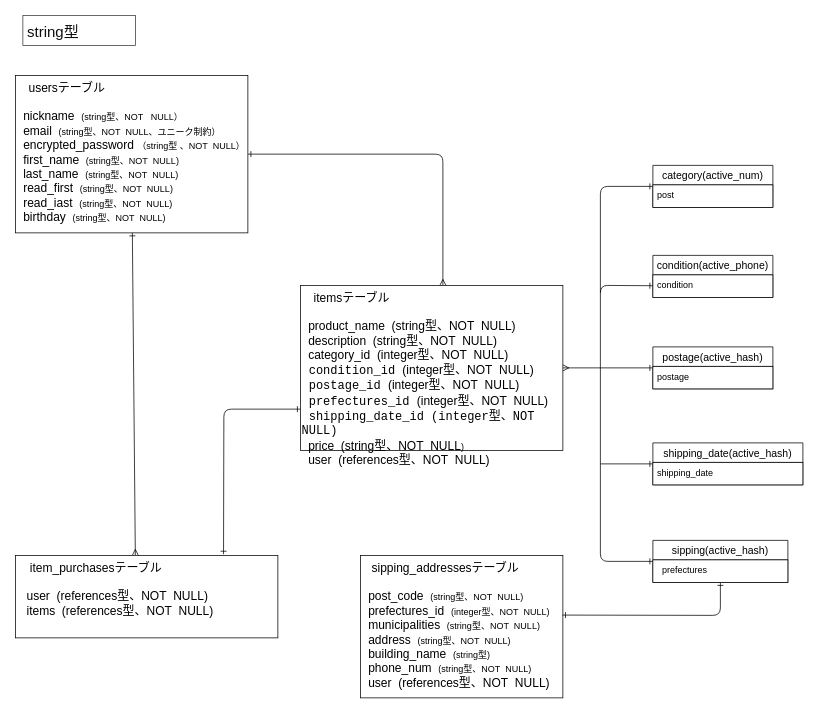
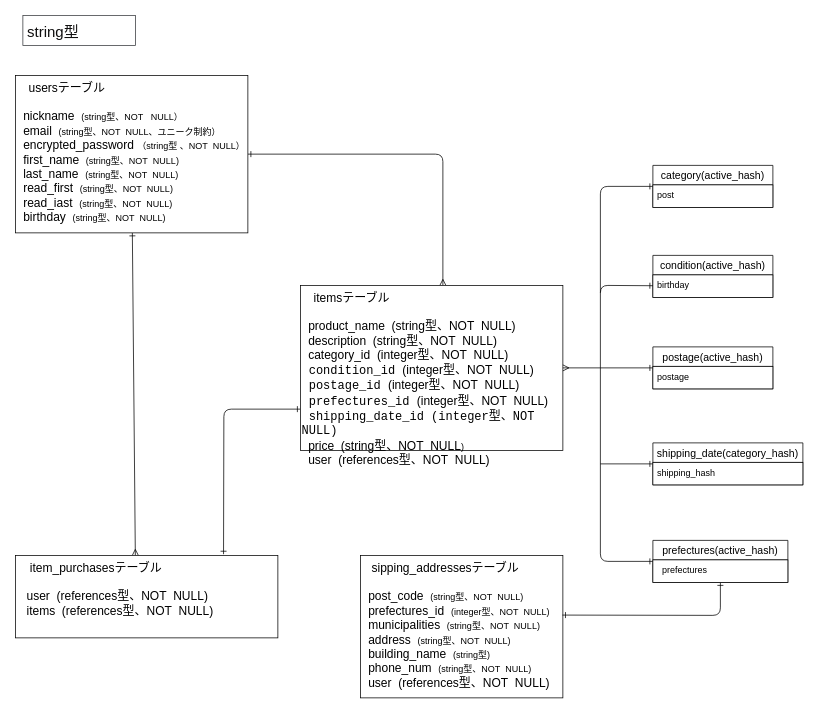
  <mxCell id="0" />
  <mxCell id="1" parent="0" />
  <mxCell id="2" value="string型" style="text;spacingLeft=4;spacingRight=4;overflow=hidden;rotatable=0;points=[[0,0.5],[1,0.5]];portConstraint=eastwest;fontSize=20;verticalAlign=middle;fillColor=none;strokeColor=#36393d;fontColor=#100f0f;labelBackgroundColor=none;" parent="1" vertex="1"><mxGeometry x="30" y="20" width="150" height="40" as="geometry" /></mxCell>
  <mxCell id="3" style="edgeStyle=none;html=1;fontSize=16;startArrow=ERone;startFill=0;endArrow=ERmany;endFill=0;labelBackgroundColor=none;" parent="1" source="5" edge="1"><mxGeometry relative="1" as="geometry"><mxPoint x="590" y="380" as="targetPoint" /><Array as="points"><mxPoint x="590" y="205" /></Array></mxGeometry></mxCell>
  <mxCell id="4" style="edgeStyle=none;html=1;fontSize=16;startArrow=ERone;startFill=0;endArrow=ERmany;endFill=0;entryX=0.457;entryY=0;entryDx=0;entryDy=0;entryPerimeter=0;labelBackgroundColor=none;" parent="1" source="5" target="8" edge="1"><mxGeometry relative="1" as="geometry"><mxPoint x="170" y="750" as="targetPoint" /></mxGeometry></mxCell>
  <mxCell id="5" value="　usersテーブル&lt;br&gt;&lt;br&gt;&amp;nbsp; nickname&amp;nbsp; &lt;font style=&quot;font-size: 12px;&quot;&gt;(string型、NOT&amp;nbsp; &amp;nbsp;NULL）&lt;/font&gt;&lt;br&gt;&amp;nbsp; email&amp;nbsp;&amp;nbsp;&lt;span style=&quot;font-size: 12px;&quot;&gt;(string型、NOT&amp;nbsp; NULL、ユニーク制約）&lt;/span&gt;&lt;br&gt;&amp;nbsp; encrypted_password&amp;nbsp;&lt;font style=&quot;font-size: 12px;&quot;&gt;（string型 、NOT&amp;nbsp; NULL）&lt;/font&gt;&lt;br&gt;&amp;nbsp; first_name&amp;nbsp; &lt;font style=&quot;font-size: 12px;&quot;&gt;(string型、NOT&amp;nbsp; NULL)&lt;/font&gt;&lt;br&gt;&amp;nbsp; last_name&amp;nbsp; &lt;font style=&quot;font-size: 12px;&quot;&gt;(string型、NOT&amp;nbsp; NULL)&lt;br&gt;&lt;/font&gt;&amp;nbsp; read_first&amp;nbsp;&amp;nbsp;&lt;font style=&quot;font-size: 12px;&quot;&gt;(string型、NOT&amp;nbsp; NULL)&lt;br&gt;&lt;/font&gt;&amp;nbsp; read_iast&amp;nbsp;&amp;nbsp;&lt;font style=&quot;font-size: 12px;&quot;&gt;(string型、NOT&amp;nbsp; NULL)&lt;/font&gt;&lt;br&gt;&amp;nbsp; birthday&amp;nbsp; &lt;font style=&quot;font-size: 12px;&quot;&gt;(string型、NOT&amp;nbsp; NULL)&lt;/font&gt;" style="rounded=0;whiteSpace=wrap;html=1;fontSize=16;align=left;verticalAlign=top;direction=west;labelBackgroundColor=none;fillColor=default;" parent="1" vertex="1"><mxGeometry x="20" y="100" width="310" height="210" as="geometry" /></mxCell>
  <mxCell id="6" style="edgeStyle=none;html=1;exitX=0;exitY=0.75;exitDx=0;exitDy=0;entryX=0.793;entryY=-0.014;entryDx=0;entryDy=0;entryPerimeter=0;fontSize=16;startArrow=ERone;startFill=0;endArrow=ERone;endFill=0;labelBackgroundColor=none;" parent="1" source="7" target="8" edge="1"><mxGeometry relative="1" as="geometry"><Array as="points"><mxPoint x="298" y="545" /></Array></mxGeometry></mxCell>
  <mxCell id="7" value="　itemsテーブル&lt;br&gt;&lt;br&gt;&amp;nbsp;&lt;font style=&quot;font-size: 16px;&quot;&gt; product_name&amp;nbsp; &lt;font style=&quot;font-size: 16px;&quot;&gt;(string型、NOT&amp;nbsp; NULL)&lt;/font&gt;&lt;br&gt;&amp;nbsp; description&amp;nbsp; &lt;font style=&quot;font-size: 16px;&quot;&gt;(string型、NOT&amp;nbsp; NULL)&lt;/font&gt;&lt;br&gt;&amp;nbsp; &lt;font style=&quot;font-size: 16px;&quot;&gt;category_id&amp;nbsp; (integer型、NOT&amp;nbsp; NULL)&lt;br&gt;&lt;/font&gt;&lt;span style=&quot;font-family: Consolas, &amp;quot;Courier New&amp;quot;, monospace;&quot;&gt;&amp;nbsp;condition_id&amp;nbsp;&lt;/span&gt;(integer型、NOT&amp;nbsp; NULL)&lt;br&gt;&lt;span style=&quot;font-family: Consolas, &amp;quot;Courier New&amp;quot;, monospace;&quot;&gt;&amp;nbsp;&lt;/span&gt;&lt;span style=&quot;font-family: Consolas, &amp;quot;Courier New&amp;quot;, monospace;&quot;&gt;postage_id&amp;nbsp;&lt;/span&gt;(integer型、NOT&amp;nbsp; NULL)&lt;br&gt;&lt;span style=&quot;font-family: Consolas, &amp;quot;Courier New&amp;quot;, monospace;&quot;&gt;&amp;nbsp;prefectures&lt;/span&gt;&lt;span style=&quot;font-family: Consolas, &amp;quot;Courier New&amp;quot;, monospace;&quot;&gt;_id&amp;nbsp;&lt;/span&gt;(integer型、NOT&amp;nbsp; NULL)&lt;br&gt;&lt;/font&gt;&lt;div style=&quot;font-family: Consolas, &amp;quot;Courier New&amp;quot;, monospace; line-height: 19px;&quot;&gt;&lt;font style=&quot;font-size: 16px;&quot;&gt;&amp;nbsp;shipping_date_id (integer型、NOT NULL)&lt;/font&gt;&lt;/div&gt;&lt;font style=&quot;font-size: 16px;&quot;&gt;&amp;nbsp; price&amp;nbsp; &lt;font style=&quot;font-size: 16px;&quot;&gt;(string型、NOT&amp;nbsp; NULL&lt;/font&gt;&lt;/font&gt;&lt;font style=&quot;font-size: 12px;&quot;&gt;)&lt;/font&gt;&lt;br&gt;&amp;nbsp; user&amp;nbsp; (references型、NOT&amp;nbsp; NULL)" style="rounded=0;whiteSpace=wrap;html=1;fontSize=16;align=left;verticalAlign=top;labelBackgroundColor=none;" parent="1" vertex="1"><mxGeometry x="400" y="380" width="350" height="220" as="geometry" /></mxCell>
  <mxCell id="8" value="&amp;nbsp; &amp;nbsp; item_purchasesテーブル&lt;br&gt;&lt;br&gt;&amp;nbsp;&amp;nbsp;&amp;nbsp;user&amp;nbsp; (references型、NOT&amp;nbsp; NULL)&lt;br&gt;&amp;nbsp; &amp;nbsp;items&amp;nbsp; (references型、NOT&amp;nbsp; NULL)" style="rounded=0;whiteSpace=wrap;html=1;fontSize=16;align=left;verticalAlign=top;labelBackgroundColor=none;" parent="1" vertex="1"><mxGeometry x="20" y="740" width="350" height="110" as="geometry" /></mxCell>
  <mxCell id="9" value="&amp;nbsp; &amp;nbsp;sipping_addresses&lt;span style=&quot;background-color: initial;&quot;&gt;テーブル&lt;/span&gt;&lt;br&gt;&lt;br&gt;&amp;nbsp; post_code&amp;nbsp;&amp;nbsp;&lt;font style=&quot;font-size: 12px;&quot;&gt;(string型、NOT&amp;nbsp; NULL)&lt;/font&gt;&lt;br&gt;&amp;nbsp; prefectures_id&amp;nbsp;&amp;nbsp;&lt;font style=&quot;font-size: 12px;&quot;&gt;(integer型、NOT&amp;nbsp; NULL)&lt;/font&gt;&lt;br&gt;&amp;nbsp; municipalities&amp;nbsp;&amp;nbsp;&lt;font style=&quot;font-size: 12px;&quot;&gt;(string型、NOT&amp;nbsp; NULL)&lt;/font&gt;&lt;br&gt;&amp;nbsp; address&amp;nbsp;&amp;nbsp;&lt;font style=&quot;font-size: 12px;&quot;&gt;(string型、NOT&amp;nbsp; NULL)&lt;/font&gt;&lt;br&gt;&amp;nbsp; building_name&amp;nbsp;&amp;nbsp;&lt;font style=&quot;font-size: 12px;&quot;&gt;(string型)&lt;/font&gt;&lt;br&gt;&amp;nbsp; phone_num&amp;nbsp;&amp;nbsp;&lt;font style=&quot;font-size: 12px;&quot;&gt;(string型、NOT&amp;nbsp; NULL)&lt;br&gt;&lt;span style=&quot;font-size: 16px;&quot;&gt;&amp;nbsp; user&amp;nbsp; (references型、NOT&amp;nbsp; NULL)&lt;/span&gt;&lt;br&gt;&lt;/font&gt;" style="rounded=0;whiteSpace=wrap;html=1;fontSize=16;align=left;verticalAlign=top;labelBackgroundColor=none;" parent="1" vertex="1"><mxGeometry x="480" y="740" width="270" height="190" as="geometry" /></mxCell>
  <mxCell id="10" style="edgeStyle=none;html=1;entryX=0.998;entryY=0.419;entryDx=0;entryDy=0;fontSize=16;startArrow=ERone;startFill=0;endArrow=ERone;endFill=0;entryPerimeter=0;labelBackgroundColor=none;" parent="1" source="12" target="9" edge="1"><mxGeometry relative="1" as="geometry"><Array as="points"><mxPoint x="960" y="820" /></Array></mxGeometry></mxCell>
  <mxCell id="11" style="edgeStyle=none;html=1;fontSize=16;startArrow=ERone;startFill=0;endArrow=none;endFill=0;labelBackgroundColor=none;" parent="1" source="12" edge="1"><mxGeometry relative="1" as="geometry"><mxPoint x="800" y="490" as="targetPoint" /><Array as="points"><mxPoint x="800" y="748" /></Array></mxGeometry></mxCell>
- <mxCell id="12" value="sipping(active_hash)" style="swimlane;fontStyle=0;childLayout=stackLayout;horizontal=1;startSize=26;horizontalStack=0;resizeParent=1;resizeParentMax=0;resizeLast=0;collapsible=1;marginBottom=0;align=center;fontSize=14;labelBackgroundColor=none;" parent="1" vertex="1"><mxGeometry x="870" y="720" width="180" height="56" as="geometry" /></mxCell>
+ <mxCell id="12" value="prefectures(active_hash)" style="swimlane;fontStyle=0;childLayout=stackLayout;horizontal=1;startSize=26;horizontalStack=0;resizeParent=1;resizeParentMax=0;resizeLast=0;collapsible=1;marginBottom=0;align=center;fontSize=14;labelBackgroundColor=none;" parent="1" vertex="1"><mxGeometry x="870" y="720" width="180" height="56" as="geometry" /></mxCell>
  <mxCell id="13" value="  prefectures" style="text;strokeColor=default;fillColor=default;spacingLeft=4;spacingRight=4;overflow=hidden;rotatable=0;points=[[0,0.5],[1,0.5]];portConstraint=eastwest;fontSize=12;labelBackgroundColor=none;" parent="12" vertex="1"><mxGeometry y="26" width="180" height="30" as="geometry" /></mxCell>
  <mxCell id="14" style="edgeStyle=none;html=1;fontSize=16;startArrow=ERone;startFill=0;endArrow=ERmany;endFill=0;labelBackgroundColor=none;" parent="1" source="15" target="7" edge="1"><mxGeometry relative="1" as="geometry"><mxPoint x="760" y="480" as="targetPoint" /></mxGeometry></mxCell>
  <mxCell id="15" value="postage(active_hash)" style="swimlane;fontStyle=0;childLayout=stackLayout;horizontal=1;startSize=26;horizontalStack=0;resizeParent=1;resizeParentMax=0;resizeLast=0;collapsible=1;marginBottom=0;align=center;fontSize=14;labelBackgroundColor=none;" parent="1" vertex="1"><mxGeometry x="870" y="462" width="160" height="56" as="geometry" /></mxCell>
  <mxCell id="16" value="postage" style="text;strokeColor=default;fillColor=default;spacingLeft=4;spacingRight=4;overflow=hidden;rotatable=0;points=[[0,0.5],[1,0.5]];portConstraint=eastwest;fontSize=12;labelBackgroundColor=none;" parent="15" vertex="1"><mxGeometry y="26" width="160" height="30" as="geometry" /></mxCell>
- <mxCell id="17" value="condition(active_phone)" style="swimlane;fontStyle=0;childLayout=stackLayout;horizontal=1;startSize=26;horizontalStack=0;resizeParent=1;resizeParentMax=0;resizeLast=0;collapsible=1;marginBottom=0;align=center;fontSize=14;labelBackgroundColor=none;" parent="1" vertex="1"><mxGeometry x="870" y="340" width="160" height="56" as="geometry" /></mxCell>
- <mxCell id="18" value="condition" style="text;strokeColor=default;fillColor=default;spacingLeft=4;spacingRight=4;overflow=hidden;rotatable=0;points=[[0,0.5],[1,0.5]];portConstraint=eastwest;fontSize=12;labelBackgroundColor=none;" parent="17" vertex="1"><mxGeometry y="26" width="160" height="30" as="geometry" /></mxCell>
+ <mxCell id="17" value="condition(active_hash)" style="swimlane;fontStyle=0;childLayout=stackLayout;horizontal=1;startSize=26;horizontalStack=0;resizeParent=1;resizeParentMax=0;resizeLast=0;collapsible=1;marginBottom=0;align=center;fontSize=14;labelBackgroundColor=none;" parent="1" vertex="1"><mxGeometry x="870" y="340" width="160" height="56" as="geometry" /></mxCell>
+ <mxCell id="18" value="birthday" style="text;strokeColor=default;fillColor=default;spacingLeft=4;spacingRight=4;overflow=hidden;rotatable=0;points=[[0,0.5],[1,0.5]];portConstraint=eastwest;fontSize=12;labelBackgroundColor=none;" parent="17" vertex="1"><mxGeometry y="26" width="160" height="30" as="geometry" /></mxCell>
  <mxCell id="19" style="edgeStyle=none;html=1;fontSize=16;startArrow=ERone;startFill=0;endArrow=none;endFill=0;labelBackgroundColor=none;" parent="1" source="20" edge="1"><mxGeometry relative="1" as="geometry"><mxPoint x="800" y="390" as="targetPoint" /><Array as="points"><mxPoint x="800" y="248" /></Array></mxGeometry></mxCell>
- <mxCell id="20" value="category(active_num)" style="swimlane;fontStyle=0;childLayout=stackLayout;horizontal=1;startSize=26;horizontalStack=0;resizeParent=1;resizeParentMax=0;resizeLast=0;collapsible=1;marginBottom=0;align=center;fontSize=14;labelBackgroundColor=none;" parent="1" vertex="1"><mxGeometry x="870" y="220" width="160" height="56" as="geometry" /></mxCell>
+ <mxCell id="20" value="category(active_hash)" style="swimlane;fontStyle=0;childLayout=stackLayout;horizontal=1;startSize=26;horizontalStack=0;resizeParent=1;resizeParentMax=0;resizeLast=0;collapsible=1;marginBottom=0;align=center;fontSize=14;labelBackgroundColor=none;" parent="1" vertex="1"><mxGeometry x="870" y="220" width="160" height="56" as="geometry" /></mxCell>
  <mxCell id="21" value="post" style="text;strokeColor=default;fillColor=default;spacingLeft=4;spacingRight=4;overflow=hidden;rotatable=0;points=[[0,0.5],[1,0.5]];portConstraint=eastwest;fontSize=12;labelBackgroundColor=none;" parent="20" vertex="1"><mxGeometry y="26" width="160" height="30" as="geometry" /></mxCell>
  <mxCell id="22" style="edgeStyle=none;html=1;fontSize=16;startArrow=ERone;startFill=0;endArrow=none;endFill=0;labelBackgroundColor=none;" parent="1" source="23" edge="1"><mxGeometry relative="1" as="geometry"><mxPoint x="800" y="618" as="targetPoint" /></mxGeometry></mxCell>
- <mxCell id="23" value="shipping_date(active_hash)" style="swimlane;fontStyle=0;childLayout=stackLayout;horizontal=1;startSize=26;horizontalStack=0;resizeParent=1;resizeParentMax=0;resizeLast=0;collapsible=1;marginBottom=0;align=center;fontSize=14;labelBackgroundColor=none;" parent="1" vertex="1"><mxGeometry x="870" y="590" width="200" height="56" as="geometry" /></mxCell>
- <mxCell id="24" value="shipping_date" style="text;strokeColor=default;fillColor=default;spacingLeft=4;spacingRight=4;overflow=hidden;rotatable=0;points=[[0,0.5],[1,0.5]];portConstraint=eastwest;fontSize=12;labelBackgroundColor=none;" parent="23" vertex="1"><mxGeometry y="26" width="200" height="30" as="geometry" /></mxCell>
+ <mxCell id="23" value="shipping_date(category_hash)" style="swimlane;fontStyle=0;childLayout=stackLayout;horizontal=1;startSize=26;horizontalStack=0;resizeParent=1;resizeParentMax=0;resizeLast=0;collapsible=1;marginBottom=0;align=center;fontSize=14;labelBackgroundColor=none;" parent="1" vertex="1"><mxGeometry x="870" y="590" width="200" height="56" as="geometry" /></mxCell>
+ <mxCell id="24" value="shipping_hash" style="text;strokeColor=default;fillColor=default;spacingLeft=4;spacingRight=4;overflow=hidden;rotatable=0;points=[[0,0.5],[1,0.5]];portConstraint=eastwest;fontSize=12;labelBackgroundColor=none;" parent="23" vertex="1"><mxGeometry y="26" width="200" height="30" as="geometry" /></mxCell>
  <mxCell id="25" style="edgeStyle=none;html=1;fontSize=16;startArrow=ERone;startFill=0;endArrow=none;endFill=0;labelBackgroundColor=none;" parent="1" source="18" edge="1"><mxGeometry relative="1" as="geometry"><mxPoint x="800" y="490" as="targetPoint" /><Array as="points"><mxPoint x="800" y="380" /></Array></mxGeometry></mxCell>
